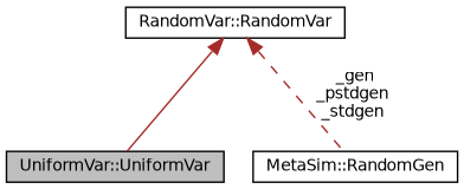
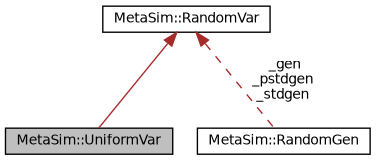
  digraph {
    node [color=black fillcolor=white fontname=Helvetica fontsize=10 shape=record style=filled]
    edge [color=brown dir=back fontname=Helvetica fontsize=10 labelfontname=Helvetica labelfontsize=10]
-   n1 [fillcolor=grey75 fontcolor=black height=0.2 label="UniformVar::UniformVar" width=0.4]
-   n2 [height=0.2 label="RandomVar::RandomVar" width=0.4]
+   n1 [fillcolor=grey75 fontcolor=black height=0.2 label="MetaSim::UniformVar" width=0.4]
+   n2 [height=0.2 label="MetaSim::RandomVar" width=0.4]
    n3 [height=0.2 label="MetaSim::RandomGen" width=0.4]
    n2 -> n1 [style=solid]
    n2 -> n3 [label=" _gen\n_pstdgen\n_stdgen" style=dashed]
  }
